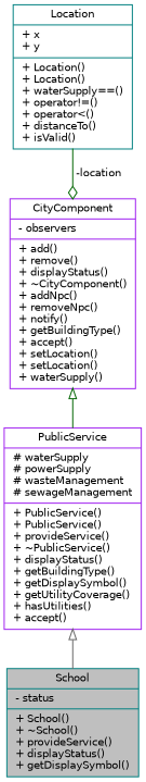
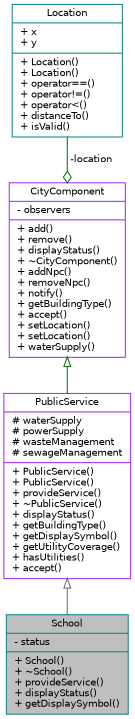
  digraph {
    node [color=teal fillcolor=white fontname=Helvetica fontsize=10 shape=record style=filled]
    edge [arrowtail=onormal color=darkgreen dir=back fontname=Helvetica fontsize=10 labelfontname=Helvetica labelfontsize=10 style=solid]
    n1 [fillcolor=grey75 fontcolor=black height=0.2 label="{School\n|- status\l|+ School()\l+ ~School()\l+ provideService()\l+ displayStatus()\l+ getDisplaySymbol()\l}" width=0.4]
    n2 [color=purple height=0.2 label="{PublicService\n|# waterSupply\l# powerSupply\l# wasteManagement\l# sewageManagement\l|+ PublicService()\l+ PublicService()\l+ provideService()\l+ ~PublicService()\l+ displayStatus()\l+ getBuildingType()\l+ getDisplaySymbol()\l+ getUtilityCoverage()\l+ hasUtilities()\l+ accept()\l}" width=0.4]
    n3 [color=purple height=0.2 label="{CityComponent\n|- observers\l|+ add()\l+ remove()\l+ displayStatus()\l+ ~CityComponent()\l+ addNpc()\l+ removeNpc()\l+ notify()\l+ getBuildingType()\l+ accept()\l+ setLocation()\l+ setLocation()\l+ waterSupply()\l}" width=0.4]
-   n4 [height=0.2 label="{Location\n|+ x\l+ y\l|+ Location()\l+ Location()\l+ waterSupply==()\l+ operator!=()\l+ operator\<()\l+ distanceTo()\l+ isValid()\l}" width=0.4]
+   n4 [height=0.2 label="{Location\n|+ x\l+ y\l|+ Location()\l+ Location()\l+ operator==()\l+ operator!=()\l+ operator\<()\l+ distanceTo()\l+ isValid()\l}" width=0.4]
    n2 -> n1 [color=gray40]
    n3 -> n2
    n4 -> n3 [arrowhead=odiamond label=" -location" arrowtail="" dir=""]
  }
